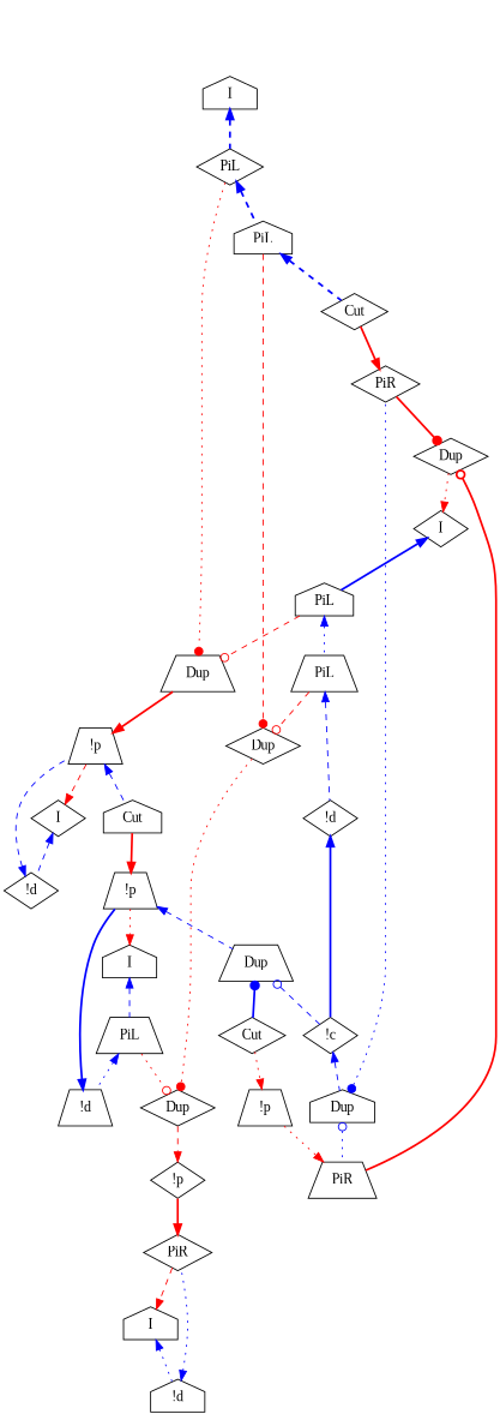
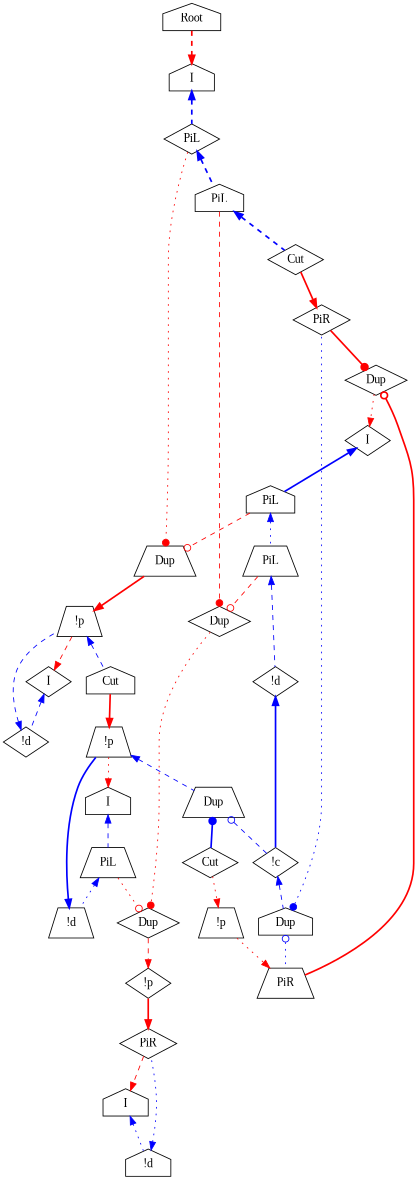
  digraph {
    fontname="Liberation Serif"
    node [shape=diamond fontname="Liberation Serif"]
    edge [color=blue style=dashed fontname="Liberation Serif" dir=back]
+   n1 [label=Root shape=house]
    n2 [label=I shape=house]
    n3 [label="!p" shape=trapezium]
    n4 [label=I]
    n5 [label=Cut shape=house]
    n6 [label="!d"]
    n7 [label="!p"]
    n8 [label=PiR]
    n9 [label=I shape=house]
    n10 [label="!d" shape=house]
    n11 [label="!p" shape=trapezium]
    n12 [label=I shape=house]
    n13 [label=Dup shape=trapezium]
    n14 [label="!d" shape=trapezium]
    n15 [label=PiL shape=trapezium]
    n16 [label=Dup]
    n17 [label="!c"]
    n18 [label=Dup shape=house]
    n19 [label="!d"]
    n20 [label=PiL shape=house]
    n21 [label=Dup]
    n22 [label=Cut]
    n23 [label=PiL shape=trapezium]
    n24 [label=PiL]
    n25 [label=Dup shape=trapezium]
    n26 [label=PiL shape=house]
    n27 [label=I]
    n28 [label=Cut]
    n29 [label="!p" shape=trapezium]
    n30 [label=PiR shape=trapezium]
    n31 [label=PiR]
    n32 [label=Dup]
+   n1 -> n2 [color=red penwidth=2 dir=""]
    n2 -> n24 [penwidth=2]
    n3 -> n4 [color=red dir=""]
    n3 -> n5
    n4 -> n6
    n5 -> n11 [color=red style=bold dir=""]
    n6 -> n3
    n7 -> n8 [color=red style=bold dir=""]
    n8 -> n9 [color=red dir=""]
    n9 -> n10 [style=dotted]
    n10 -> n8 [style=dotted]
    n11 -> n12 [color=red style=dotted dir=""]
    n11 -> n13
    n12 -> n15
    n13 -> n17 [arrowtail=odot]
    n13 -> n28 [arrowtail=dot style=bold]
    n14 -> n11 [style=bold]
    n15 -> n14 [style=dotted]
    n15 -> n16 [arrowhead=odot color=red style=dotted dir=""]
    n16 -> n7 [color=red dir=""]
    n17 -> n18
    n18 -> n30 [arrowtail=odot style=dotted]
    n18 -> n31 [arrowtail=dot style=dotted]
    n19 -> n17 [style=bold]
    n20 -> n21 [arrowhead=dot color=red dir=""]
    n20 -> n22 [penwidth=2]
    n21 -> n16 [arrowhead=dot color=red style=dotted dir=""]
    n22 -> n31 [color=red style=bold dir=""]
    n23 -> n19
    n23 -> n21 [arrowhead=odot color=red dir=""]
    n24 -> n20 [penwidth=2]
    n24 -> n25 [arrowhead=dot color=red style=dotted dir=""]
    n25 -> n3 [color=red style=bold dir=""]
    n26 -> n23 [style=dotted]
    n26 -> n25 [arrowhead=odot color=red dir=""]
    n27 -> n26 [style=bold]
    n28 -> n29 [color=red style=dotted dir=""]
    n29 -> n30 [color=red style=dotted dir=""]
    n30 -> n32 [arrowhead=odot color=red style=bold dir=""]
    n31 -> n32 [arrowhead=dot color=red style=bold dir=""]
    n32 -> n27 [color=red style=dotted dir=""]
  }
